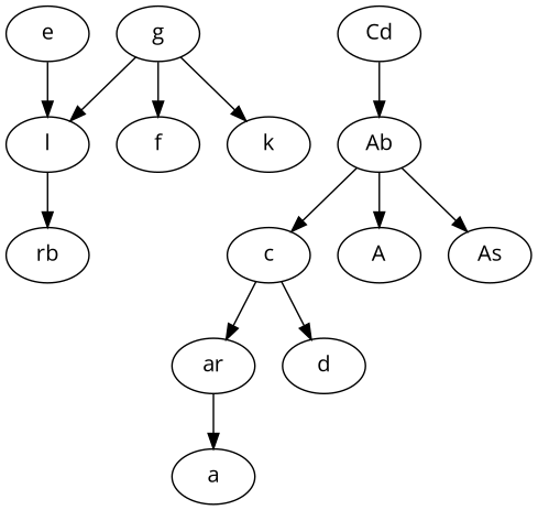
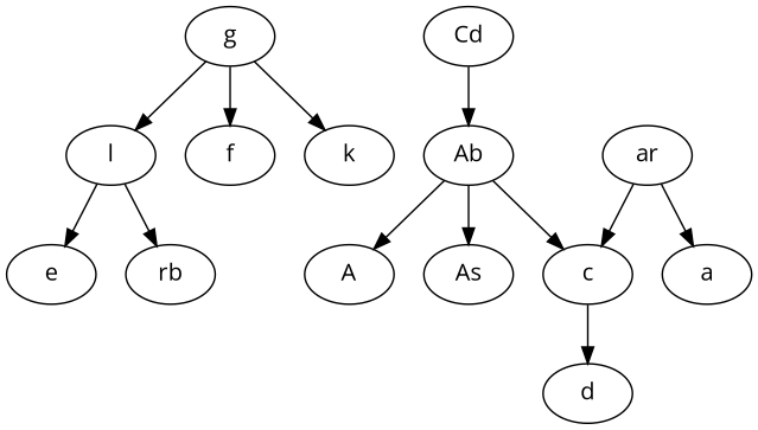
  digraph {
    fontname="Open Sans"
    node [fontname="Open Sans"]
    edge [fontname="Open Sans"]
    n1 [label=e]
    n2 [label=l]
    n3 [label=Cd]
    n4 [label=Ab]
    n5 [label=rb]
    n6 [label=c]
    n7 [label=A]
    n8 [label=As]
    n9 [label=ar]
    n10 [label=d]
    n11 [label=a]
    n12 [label=g]
    n13 [label=f]
    n14 [label=k]
-   n1 -> n2
+   n2 -> n1
    n2 -> n5
    n3 -> n4
    n4 -> n6
    n4 -> n7
    n4 -> n8
-   n6 -> n9
+   n9 -> n6
    n6 -> n10
    n9 -> n11
    n12 -> n2
    n12 -> n13
    n12 -> n14
  }
